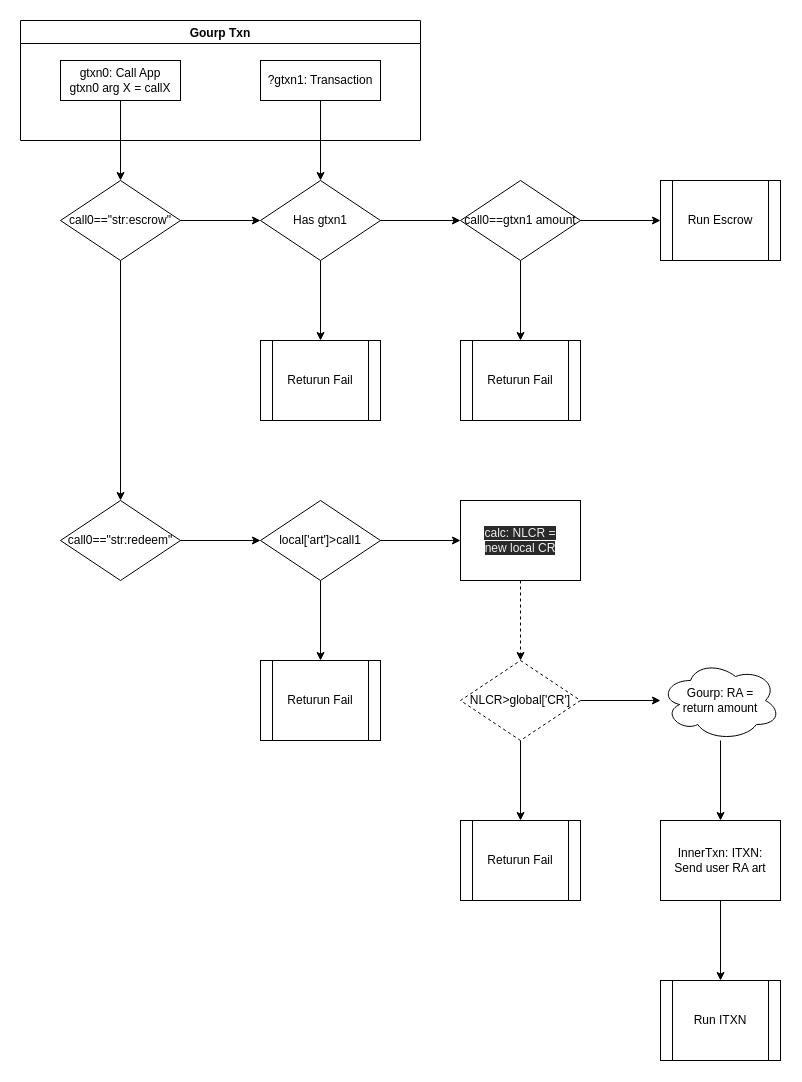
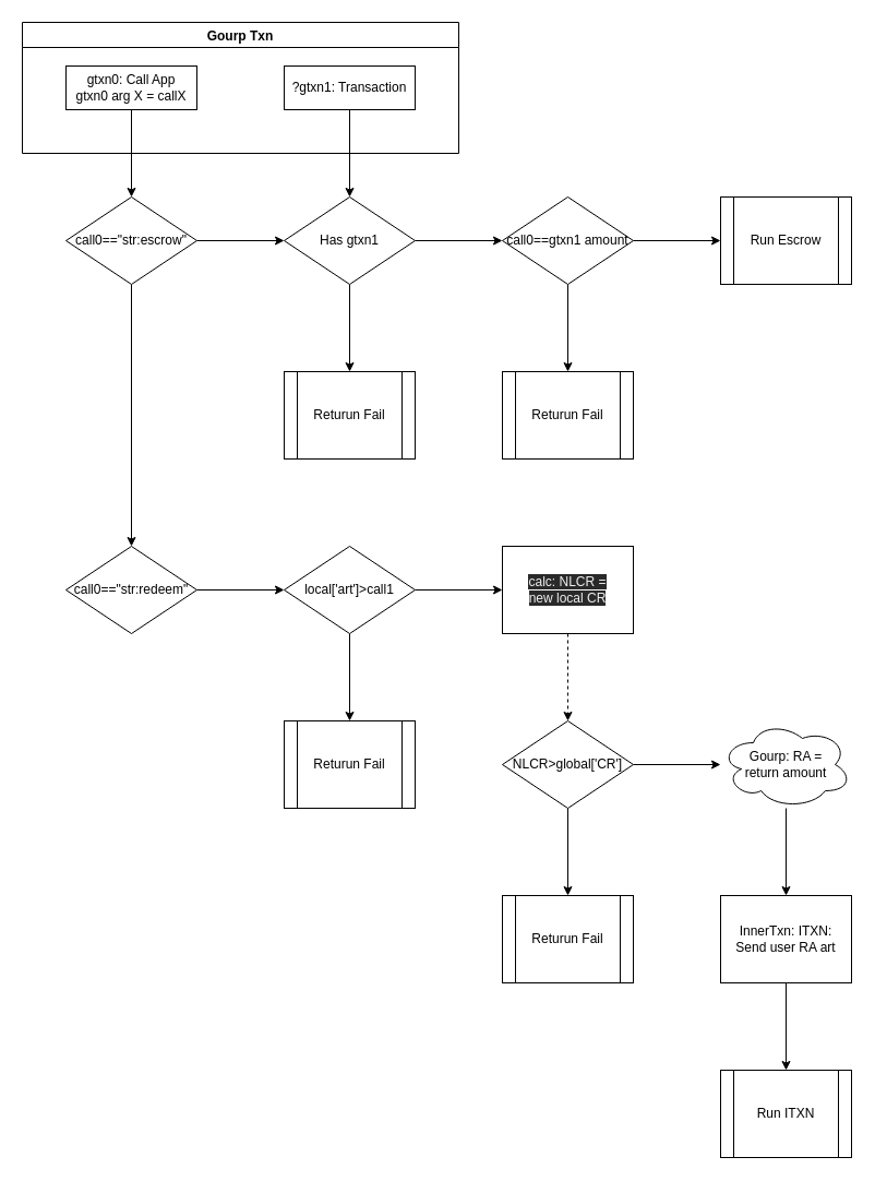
  <mxCell id="0" />
  <mxCell id="1" parent="0" />
  <mxCell id="2" value="Gourp Txn" style="swimlane;" vertex="1" parent="1"><mxGeometry x="20" y="20" width="400" height="120" as="geometry" /></mxCell>
  <mxCell id="3" value="gtxn0: Call App&lt;br&gt;gtxn0 arg X = callX" style="rounded=0;whiteSpace=wrap;html=1;" vertex="1" parent="2"><mxGeometry x="40" y="40" width="120" height="40" as="geometry" /></mxCell>
  <mxCell id="4" value="?gtxn1: Transaction" style="rounded=0;whiteSpace=wrap;html=1;" vertex="1" parent="2"><mxGeometry x="240" y="40" width="120" height="40" as="geometry" /></mxCell>
  <mxCell id="5" style="edgeStyle=none;html=1;entryX=0.5;entryY=0;entryDx=0;entryDy=0;" edge="1" parent="1" source="7" target="10"><mxGeometry relative="1" as="geometry" /></mxCell>
  <mxCell id="6" style="edgeStyle=none;html=1;exitX=1;exitY=0.5;exitDx=0;exitDy=0;" edge="1" parent="1" source="7" target="13"><mxGeometry relative="1" as="geometry"><mxPoint x="260" y="220" as="targetPoint" /></mxGeometry></mxCell>
  <mxCell id="7" value="call0==&quot;str:escrow&quot;" style="rhombus;whiteSpace=wrap;html=1;" vertex="1" parent="1"><mxGeometry x="60" y="180" width="120" height="80" as="geometry" /></mxCell>
  <mxCell id="8" style="edgeStyle=none;html=1;entryX=0.5;entryY=0;entryDx=0;entryDy=0;" edge="1" parent="1" source="3" target="7"><mxGeometry relative="1" as="geometry"><mxPoint x="120" y="220" as="targetPoint" /></mxGeometry></mxCell>
  <mxCell id="9" value="" style="edgeStyle=none;html=1;" edge="1" parent="1" source="10" target="23"><mxGeometry relative="1" as="geometry" /></mxCell>
  <mxCell id="10" value="call0==&quot;str:redeem&quot;" style="rhombus;whiteSpace=wrap;html=1;" vertex="1" parent="1"><mxGeometry x="60" y="500" width="120" height="80" as="geometry" /></mxCell>
  <mxCell id="11" style="edgeStyle=none;html=1;" edge="1" parent="1" source="13" target="18"><mxGeometry relative="1" as="geometry" /></mxCell>
  <mxCell id="12" style="edgeStyle=none;html=1;" edge="1" parent="1" source="13" target="15"><mxGeometry relative="1" as="geometry" /></mxCell>
  <mxCell id="13" value="Has gtxn1" style="rhombus;whiteSpace=wrap;html=1;" vertex="1" parent="1"><mxGeometry x="260" y="180" width="120" height="80" as="geometry" /></mxCell>
  <mxCell id="14" style="edgeStyle=none;html=1;entryX=0.5;entryY=0;entryDx=0;entryDy=0;" edge="1" parent="1" source="4" target="13"><mxGeometry relative="1" as="geometry" /></mxCell>
  <mxCell id="15" value="Returun Fail" style="shape=process;whiteSpace=wrap;html=1;backgroundOutline=1;" vertex="1" parent="1"><mxGeometry x="260" y="340" width="120" height="80" as="geometry" /></mxCell>
  <mxCell id="16" style="edgeStyle=none;html=1;" edge="1" parent="1" source="18" target="19"><mxGeometry relative="1" as="geometry" /></mxCell>
  <mxCell id="17" style="edgeStyle=none;html=1;" edge="1" parent="1" source="18" target="20"><mxGeometry relative="1" as="geometry" /></mxCell>
  <mxCell id="18" value="call0==gtxn1 amount" style="rhombus;whiteSpace=wrap;html=1;" vertex="1" parent="1"><mxGeometry x="460" y="180" width="120" height="80" as="geometry" /></mxCell>
  <mxCell id="19" value="Run Escrow" style="shape=process;whiteSpace=wrap;html=1;backgroundOutline=1;" vertex="1" parent="1"><mxGeometry x="660" y="180" width="120" height="80" as="geometry" /></mxCell>
  <mxCell id="20" value="Returun Fail" style="shape=process;whiteSpace=wrap;html=1;backgroundOutline=1;" vertex="1" parent="1"><mxGeometry x="460" y="340" width="120" height="80" as="geometry" /></mxCell>
  <mxCell id="21" style="edgeStyle=none;html=1;" edge="1" parent="1" source="23" target="25"><mxGeometry relative="1" as="geometry" /></mxCell>
  <mxCell id="22" style="edgeStyle=none;html=1;" edge="1" parent="1" source="23" target="26"><mxGeometry relative="1" as="geometry" /></mxCell>
  <mxCell id="23" value="local['art']&amp;gt;call1&lt;br&gt;" style="rhombus;whiteSpace=wrap;html=1;" vertex="1" parent="1"><mxGeometry x="260" y="500" width="120" height="80" as="geometry" /></mxCell>
  <mxCell id="24" style="edgeStyle=none;html=1;dashed=1;" edge="1" parent="1" source="25" target="29"><mxGeometry relative="1" as="geometry" /></mxCell>
  <mxCell id="25" value="&lt;span style=&quot;color: rgb(240 , 240 , 240) ; font-family: &amp;#34;helvetica&amp;#34; ; font-size: 12px ; font-style: normal ; font-weight: 400 ; letter-spacing: normal ; text-align: center ; text-indent: 0px ; text-transform: none ; word-spacing: 0px ; background-color: rgb(42 , 42 , 42) ; display: inline ; float: none&quot;&gt;calc:&amp;nbsp;NLCR =&lt;br&gt;new local CR&lt;/span&gt;" style="rounded=0;whiteSpace=wrap;html=1;" vertex="1" parent="1"><mxGeometry x="460" y="500" width="120" height="80" as="geometry" /></mxCell>
  <mxCell id="26" value="Returun Fail" style="shape=process;whiteSpace=wrap;html=1;backgroundOutline=1;" vertex="1" parent="1"><mxGeometry x="260" y="660" width="120" height="80" as="geometry" /></mxCell>
  <mxCell id="27" style="edgeStyle=none;html=1;" edge="1" parent="1" source="29" target="30"><mxGeometry relative="1" as="geometry" /></mxCell>
  <mxCell id="28" style="edgeStyle=none;html=1;" edge="1" parent="1" source="29" target="32"><mxGeometry relative="1" as="geometry" /></mxCell>
- <mxCell id="29" value="NLCR&amp;gt;global['CR']" style="rhombus;whiteSpace=wrap;html=1;dashed=1;" vertex="1" parent="1"><mxGeometry x="460" y="660" width="120" height="80" as="geometry" /></mxCell>
+ <mxCell id="29" value="NLCR&amp;gt;global['CR']" style="rhombus;whiteSpace=wrap;html=1;" vertex="1" parent="1"><mxGeometry x="460" y="660" width="120" height="80" as="geometry" /></mxCell>
  <mxCell id="30" value="Returun Fail" style="shape=process;whiteSpace=wrap;html=1;backgroundOutline=1;" vertex="1" parent="1"><mxGeometry x="460" y="820" width="120" height="80" as="geometry" /></mxCell>
  <mxCell id="31" style="edgeStyle=none;html=1;" edge="1" parent="1" source="32" target="34"><mxGeometry relative="1" as="geometry" /></mxCell>
  <mxCell id="32" value="Gourp: RA =&lt;br&gt;return amount" style="ellipse;shape=cloud;whiteSpace=wrap;html=1;" vertex="1" parent="1"><mxGeometry x="660" y="660" width="120" height="80" as="geometry" /></mxCell>
  <mxCell id="33" style="edgeStyle=none;html=1;" edge="1" parent="1" source="34" target="35"><mxGeometry relative="1" as="geometry" /></mxCell>
  <mxCell id="34" value="InnerTxn: ITXN:&lt;br&gt;Send user RA art" style="rounded=0;whiteSpace=wrap;html=1;" vertex="1" parent="1"><mxGeometry x="660" y="820" width="120" height="80" as="geometry" /></mxCell>
  <mxCell id="35" value="Run ITXN" style="shape=process;whiteSpace=wrap;html=1;backgroundOutline=1;" vertex="1" parent="1"><mxGeometry x="660" y="980" width="120" height="80" as="geometry" /></mxCell>
